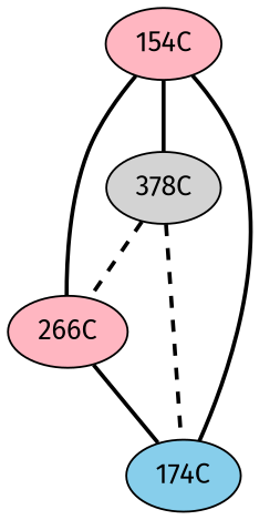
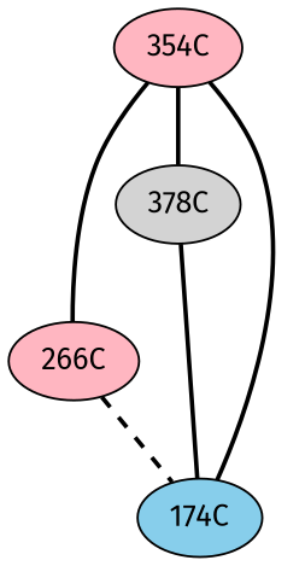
  graph {
    fontname="Fira Sans"
    node [fillcolor=lightpink fontname="Fira Sans" style="radial,filled"]
    edge [color="#000000" fontname="Fira Sans" penwidth=2 style=dashed]
    n1 [fillcolor=lightgrey label="378C"]
-   "154C"
+   "154C" [label="354C"]
    n3 [label="266C"]
    "174C" [fillcolor=skyblue]
-   n1 -- n3
-   n1 -- "174C"
+   n1 -- "174C" [style=bold]
    "154C" -- n1 [style=solid]
    "154C" -- n3 [style=bold]
    "154C" -- "174C" [style=bold]
-   n3 -- "174C" [style=bold]
+   n3 -- "174C"
  }
